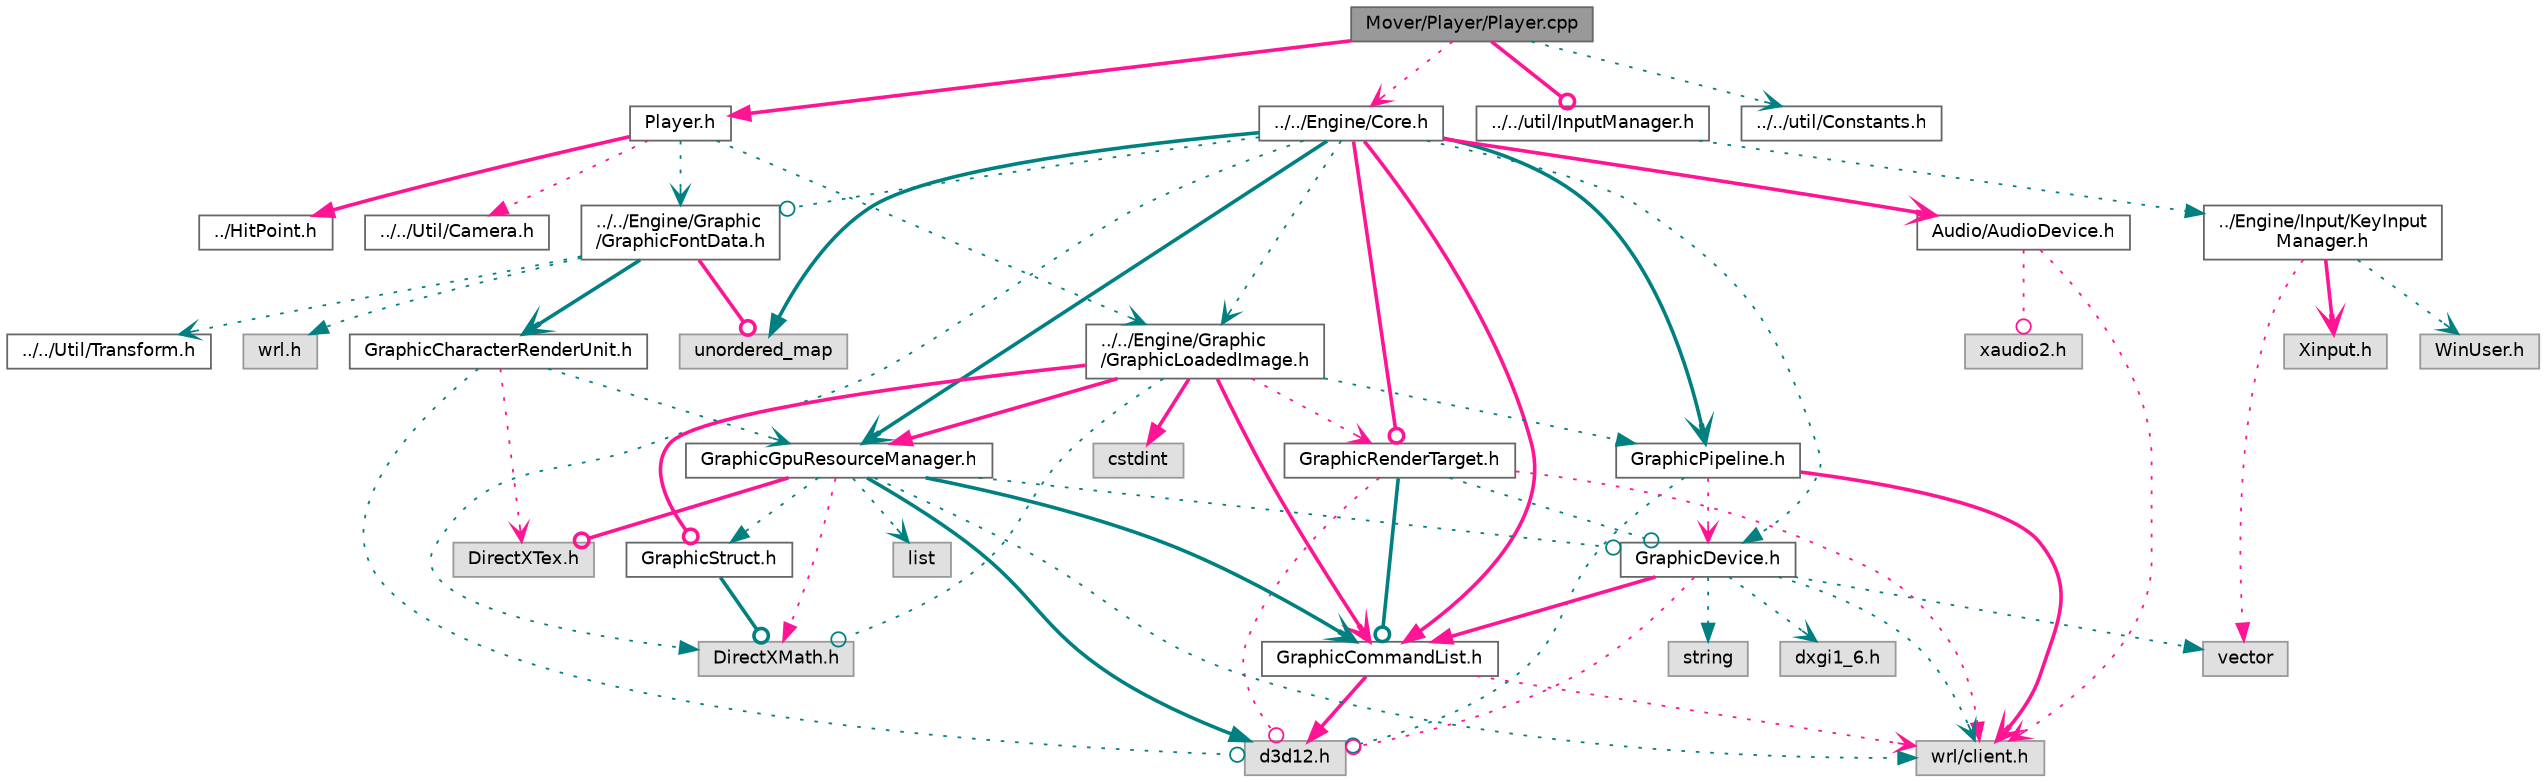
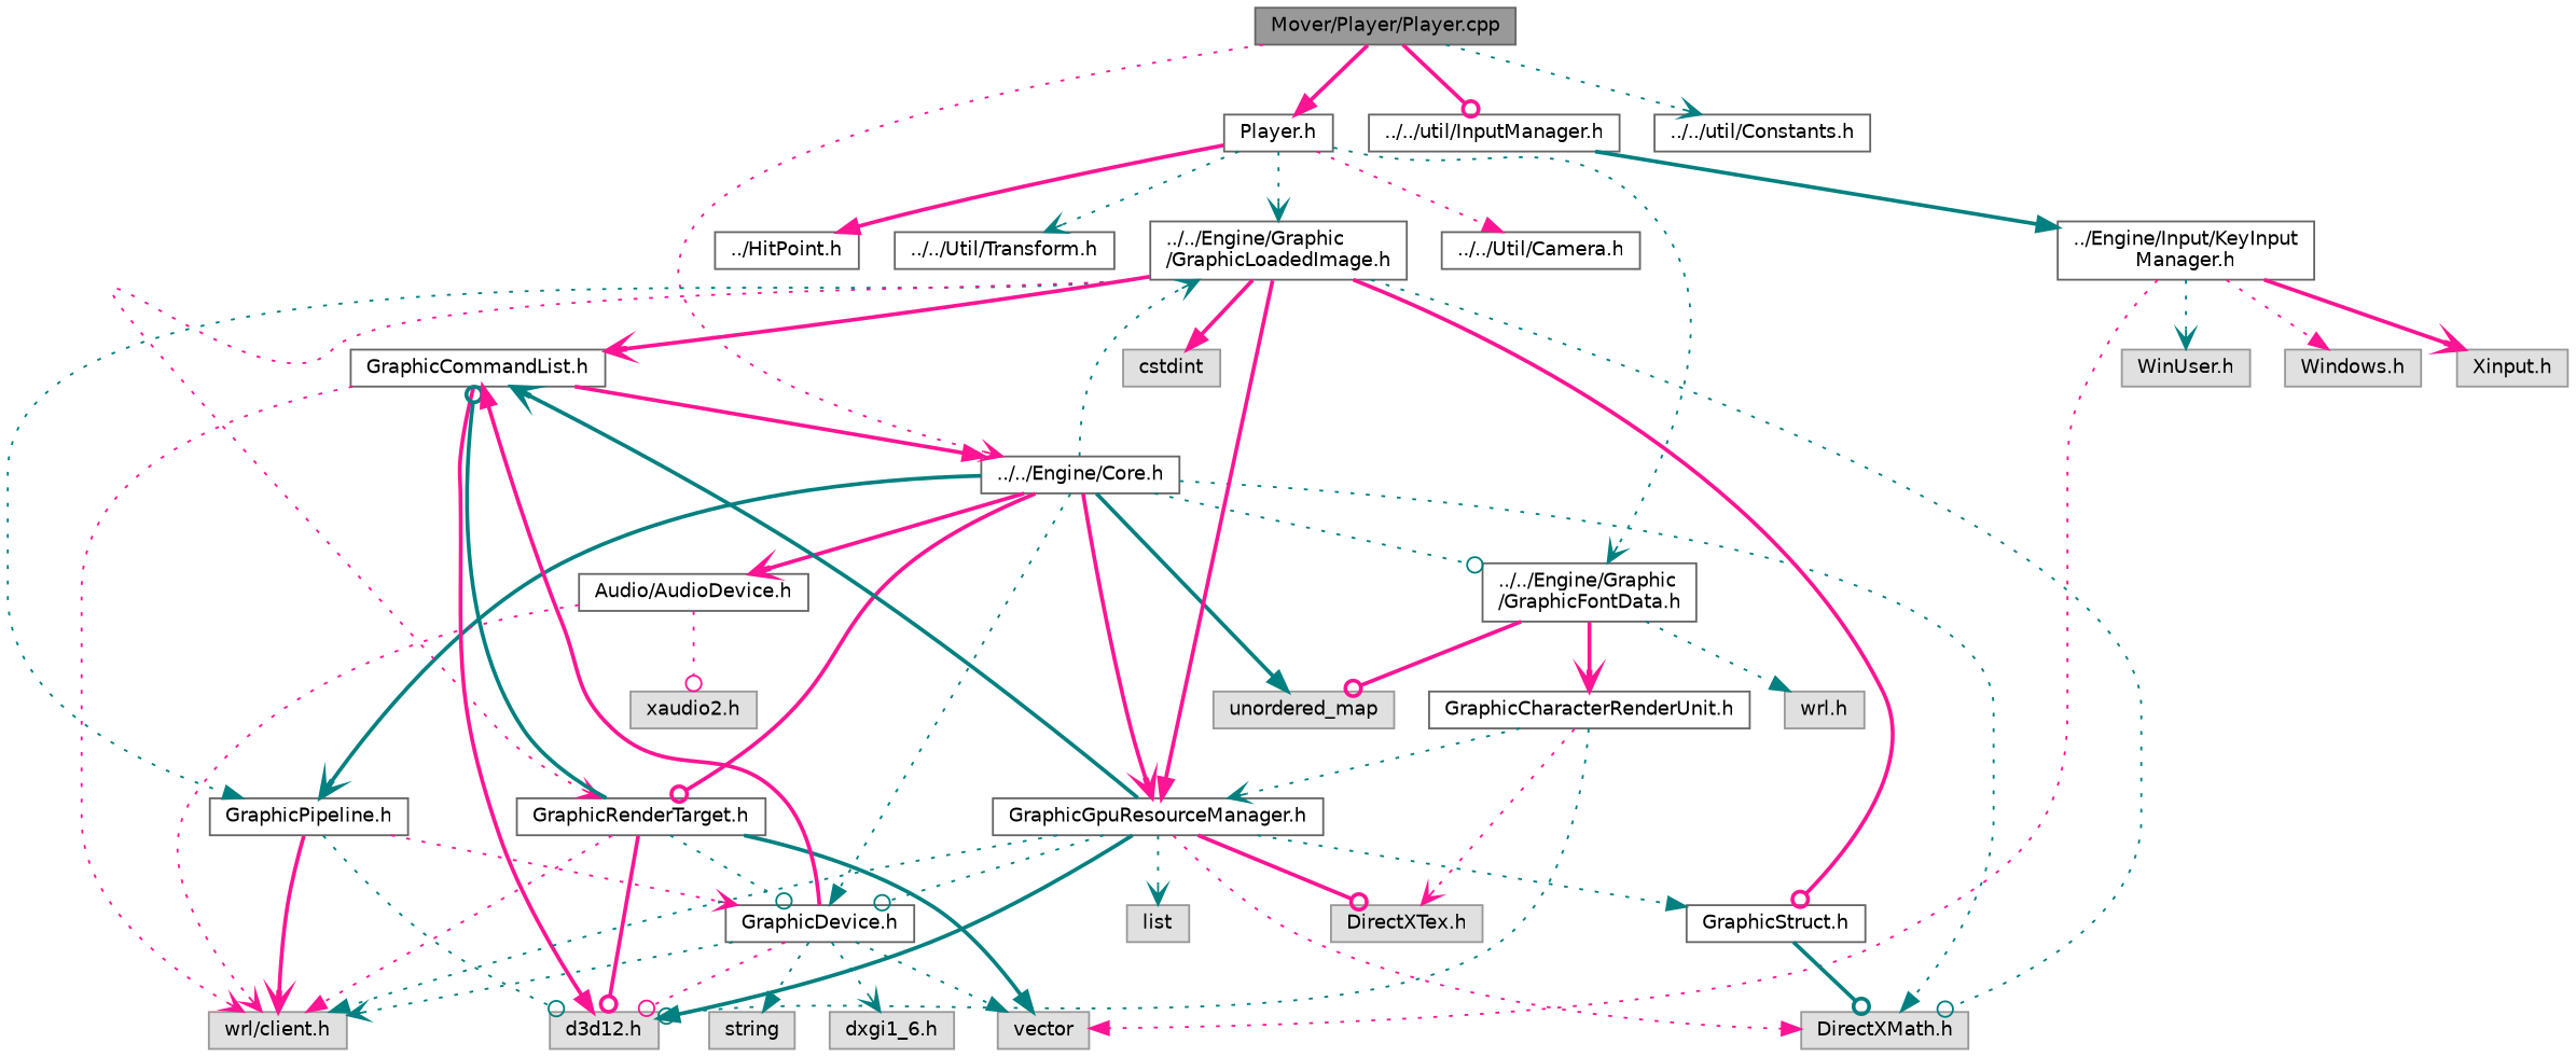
  digraph {
    node [color=grey40 fillcolor=white fontname=Helvetica fontsize=10 shape=box style=filled]
    edge [arrowhead=normal color=teal fontname=Helvetica fontsize=10 labelfontname=Helvetica labelfontsize=10 style=dotted]
    n1 [color=gray40 fillcolor=grey60 fontcolor=black height=0.2 label="Mover/Player/Player.cpp" width=0.4]
    n2 [height=0.2 label="Player.h" width=0.4]
    n3 [height=0.2 label="../../Engine/Core.h" width=0.4]
    n4 [height=0.2 label="../../util/InputManager.h" width=0.4]
    n5 [height=0.2 label="../../util/Constants.h" width=0.4]
    n6 [height=0.2 label="../../Util/Transform.h" width=0.4]
    n7 [height=0.2 label="../../Util/Camera.h" width=0.4]
    n8 [height=0.2 label="../../Engine/Graphic\l/GraphicLoadedImage.h" width=0.4]
    n9 [height=0.2 label="../../Engine/Graphic\l/GraphicFontData.h" width=0.4]
    n10 [height=0.2 label="../HitPoint.h" width=0.4]
    n11 [color=grey60 fillcolor="#E0E0E0" height=0.2 label="DirectXMath.h" width=0.4]
    n12 [height=0.2 label="GraphicCommandList.h" width=0.4]
    n13 [height=0.2 label="GraphicPipeline.h" width=0.4]
    n14 [height=0.2 label="GraphicRenderTarget.h" width=0.4]
    n15 [height=0.2 label="GraphicGpuResourceManager.h" width=0.4]
    n16 [height=0.2 label="GraphicDevice.h" width=0.4]
    n17 [color=grey60 fillcolor="#E0E0E0" height=0.2 label=unordered_map width=0.4]
    n18 [height=0.2 label="Audio/AudioDevice.h" width=0.4]
    n19 [height=0.2 label="../Engine/Input/KeyInput\lManager.h" width=0.4]
    n20 [color=grey60 fillcolor="#E0E0E0" height=0.2 label=cstdint width=0.4]
    n21 [height=0.2 label="GraphicStruct.h" width=0.4]
    n22 [height=0.2 label="GraphicCharacterRenderUnit.h" width=0.4]
    n23 [color=grey60 fillcolor="#E0E0E0" height=0.2 label="wrl.h" width=0.4]
    n24 [color=grey60 fillcolor="#E0E0E0" height=0.2 label="d3d12.h" width=0.4]
    n25 [color=grey60 fillcolor="#E0E0E0" height=0.2 label="wrl/client.h" width=0.4]
    n26 [color=grey60 fillcolor="#E0E0E0" height=0.2 label=vector width=0.4]
    n27 [color=grey60 fillcolor="#E0E0E0" height=0.2 label="DirectXTex.h" width=0.4]
    n28 [color=grey60 fillcolor="#E0E0E0" height=0.2 label=list width=0.4]
    n29 [color=grey60 fillcolor="#E0E0E0" height=0.2 label="dxgi1_6.h" width=0.4]
    n30 [color=grey60 fillcolor="#E0E0E0" height=0.2 label=string width=0.4]
    n31 [color=grey60 fillcolor="#E0E0E0" height=0.2 label="xaudio2.h" width=0.4]
+   n32 [color=grey60 fillcolor="#E0E0E0" height=0.2 label="Windows.h" width=0.4]
    n33 [color=grey60 fillcolor="#E0E0E0" height=0.2 label="Xinput.h" width=0.4]
    n34 [color=grey60 fillcolor="#E0E0E0" height=0.2 label="WinUser.h" width=0.4]
    n1 -> n2 [color=deeppink style=bold]
    n1 -> n3 [arrowhead=vee color=deeppink]
    n1 -> n4 [arrowhead=odot color=deeppink style=bold]
    n1 -> n5 [arrowhead=vee]
-   n9 -> n6 [arrowhead=vee]
+   n2 -> n6 [arrowhead=vee]
    n2 -> n7 [color=deeppink]
    n2 -> n8 [arrowhead=vee]
    n2 -> n9 [arrowhead=vee]
    n2 -> n10 [color=deeppink style=bold]
    n3 -> n8 [arrowhead=vee]
    n3 -> n9 [arrowhead=odot]
    n3 -> n11
-   n3 -> n12 [color=deeppink style=bold]
+   n12 -> n3 [color=deeppink style=bold]
    n3 -> n13 [arrowhead=vee style=bold]
    n3 -> n14 [arrowhead=odot color=deeppink style=bold]
-   n3 -> n15 [arrowhead=vee style=bold]
+   n3 -> n15 [arrowhead=vee color=deeppink style=bold]
    n3 -> n16
    n3 -> n17 [style=bold]
    n3 -> n18 [arrowhead=vee color=deeppink style=bold]
-   n4 -> n19
+   n4 -> n19 [style=bold]
    n8 -> n11 [arrowhead=odot]
    n8 -> n12 [arrowhead=vee color=deeppink style=bold]
    n8 -> n13
    n8 -> n14 [arrowhead=vee color=deeppink]
    n8 -> n15 [color=deeppink style=bold]
    n8 -> n20 [color=deeppink style=bold]
    n8 -> n21 [arrowhead=odot color=deeppink style=bold]
    n9 -> n17 [arrowhead=odot color=deeppink style=bold]
-   n9 -> n22 [arrowhead=vee style=bold]
+   n9 -> n22 [arrowhead=vee color=deeppink style=bold]
    n9 -> n23
    n12 -> n24 [color=deeppink style=bold]
    n12 -> n25 [arrowhead=vee color=deeppink]
    n13 -> n16 [arrowhead=vee color=deeppink]
    n13 -> n24 [arrowhead=odot]
    n13 -> n25 [arrowhead=vee color=deeppink style=bold]
    n14 -> n12 [arrowhead=odot style=bold]
    n14 -> n16 [arrowhead=odot]
-   n14 -> n24 [arrowhead=odot color=deeppink]
+   n14 -> n24 [arrowhead=odot color=deeppink style=bold]
    n14 -> n25 [color=deeppink]
+   n14 -> n26 [style=bold]
    n15 -> n11 [color=deeppink]
    n15 -> n12 [arrowhead=vee style=bold]
    n15 -> n16 [arrowhead=odot]
    n15 -> n21
    n15 -> n24 [style=bold]
    n15 -> n25
    n15 -> n27 [arrowhead=odot color=deeppink style=bold]
    n15 -> n28 [arrowhead=vee]
    n16 -> n12 [color=deeppink style=bold]
    n16 -> n24 [arrowhead=odot color=deeppink]
    n16 -> n25 [arrowhead=vee]
    n16 -> n26
    n16 -> n29 [arrowhead=vee]
    n16 -> n30
    n18 -> n25 [arrowhead=vee color=deeppink]
    n18 -> n31 [arrowhead=odot color=deeppink]
    n19 -> n26 [color=deeppink]
+   n19 -> n32 [color=deeppink]
    n19 -> n33 [arrowhead=vee color=deeppink style=bold]
    n19 -> n34 [arrowhead=vee]
    n21 -> n11 [arrowhead=odot style=bold]
    n22 -> n15 [arrowhead=vee]
    n22 -> n24 [arrowhead=odot]
    n22 -> n27 [arrowhead=vee color=deeppink]
  }
